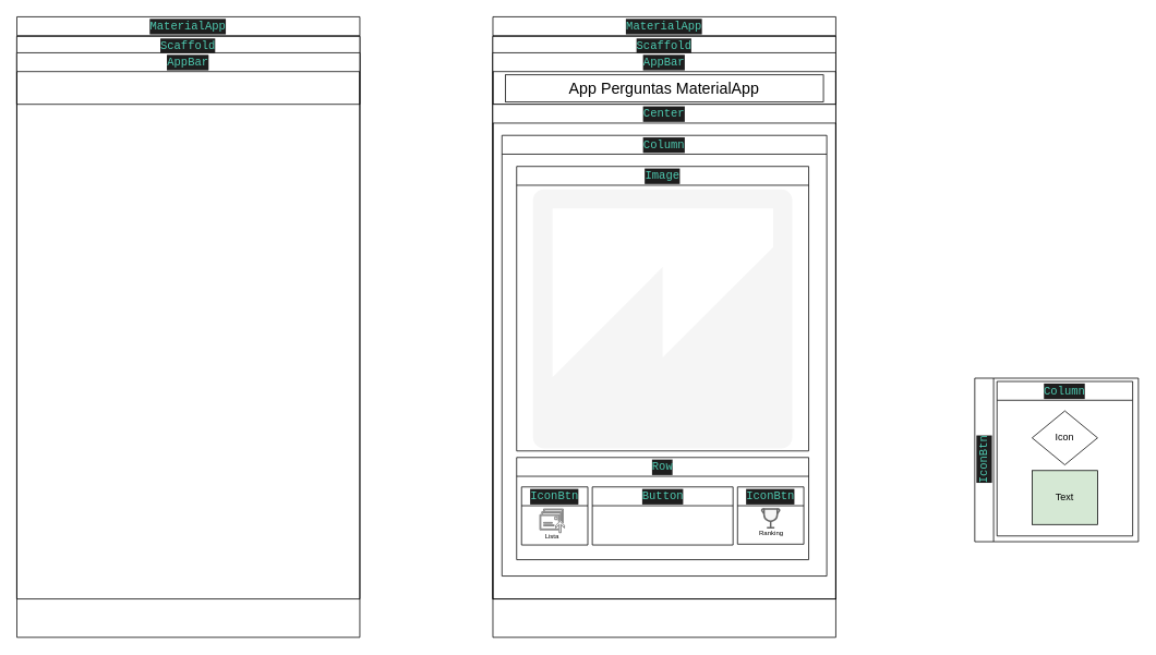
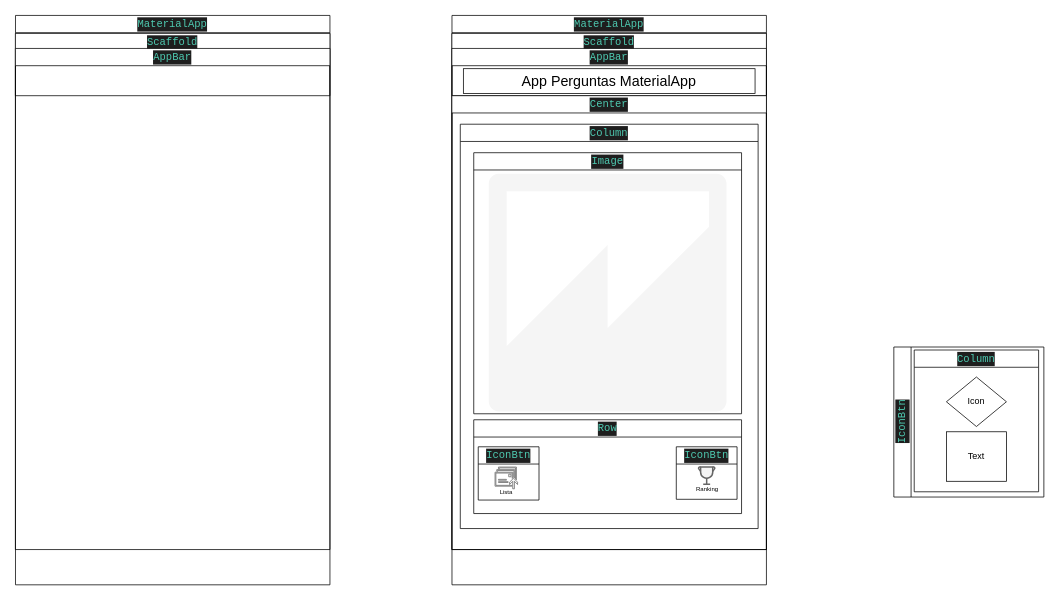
  <mxCell id="0" />
  <mxCell id="1" parent="0" />
  <mxCell id="2" value="&lt;div style=&quot;color: #d4d4d4;background-color: #1e1e1e;font-family: Consolas, 'Courier New', monospace;font-weight: normal;font-size: 14px;line-height: 19px;white-space: pre;&quot;&gt;&lt;span style=&quot;color: #4ec9b0;&quot;&gt;MaterialApp&lt;/span&gt;&lt;/div&gt;" style="swimlane;whiteSpace=wrap;html=1;" vertex="1" parent="1"><mxGeometry x="20.16" y="20" width="419.16" height="759" as="geometry" /></mxCell>
  <mxCell id="3" value="&lt;div style=&quot;color: #d4d4d4;background-color: #1e1e1e;font-family: Consolas, 'Courier New', monospace;font-weight: normal;font-size: 14px;line-height: 19px;white-space: pre;&quot;&gt;&lt;span style=&quot;color: #4ec9b0;&quot;&gt;Scaffold&lt;/span&gt;&lt;/div&gt;" style="swimlane;whiteSpace=wrap;html=1;" vertex="1" parent="2"><mxGeometry x="-0.16" y="24" width="419.32" height="688" as="geometry" /></mxCell>
  <mxCell id="4" value="&lt;div style=&quot;color: rgb(212, 212, 212); background-color: rgb(30, 30, 30); font-family: Consolas, &amp;quot;Courier New&amp;quot;, monospace; font-weight: normal; font-size: 14px; line-height: 19px; white-space: pre;&quot;&gt;&lt;div style=&quot;line-height: 19px;&quot;&gt;&lt;span style=&quot;color: #4ec9b0;&quot;&gt;AppBar&lt;/span&gt;&lt;/div&gt;&lt;/div&gt;" style="swimlane;whiteSpace=wrap;html=1;" vertex="1" parent="3"><mxGeometry y="20" width="419.32" height="63" as="geometry" /></mxCell>
  <mxCell id="5" value="&lt;div style=&quot;color: #d4d4d4;background-color: #1e1e1e;font-family: Consolas, 'Courier New', monospace;font-weight: normal;font-size: 14px;line-height: 19px;white-space: pre;&quot;&gt;&lt;span style=&quot;color: #4ec9b0;&quot;&gt;MaterialApp&lt;/span&gt;&lt;/div&gt;" style="swimlane;whiteSpace=wrap;html=1;" vertex="1" parent="1"><mxGeometry x="602" y="20" width="419.16" height="759" as="geometry" /></mxCell>
  <mxCell id="6" value="&lt;div style=&quot;color: #d4d4d4;background-color: #1e1e1e;font-family: Consolas, 'Courier New', monospace;font-weight: normal;font-size: 14px;line-height: 19px;white-space: pre;&quot;&gt;&lt;span style=&quot;color: #4ec9b0;&quot;&gt;Scaffold&lt;/span&gt;&lt;/div&gt;" style="swimlane;whiteSpace=wrap;html=1;" vertex="1" parent="5"><mxGeometry x="-0.16" y="24" width="419.32" height="688" as="geometry" /></mxCell>
  <mxCell id="7" value="&lt;div style=&quot;color: rgb(212, 212, 212); background-color: rgb(30, 30, 30); font-family: Consolas, &amp;quot;Courier New&amp;quot;, monospace; font-weight: normal; font-size: 14px; line-height: 19px; white-space: pre;&quot;&gt;&lt;div style=&quot;line-height: 19px;&quot;&gt;&lt;span style=&quot;color: #4ec9b0;&quot;&gt;AppBar&lt;/span&gt;&lt;/div&gt;&lt;/div&gt;" style="swimlane;whiteSpace=wrap;html=1;" vertex="1" parent="6"><mxGeometry y="20" width="419.32" height="63" as="geometry" /></mxCell>
  <mxCell id="8" value="App Perguntas MaterialApp" style="rounded=0;whiteSpace=wrap;html=1;fontSize=19;" vertex="1" parent="7"><mxGeometry x="15.32" y="27" width="388.84" height="33" as="geometry" /></mxCell>
  <mxCell id="9" value="&lt;div style=&quot;color: rgb(212, 212, 212); background-color: rgb(30, 30, 30); font-family: Consolas, &amp;quot;Courier New&amp;quot;, monospace; font-weight: normal; font-size: 14px; line-height: 19px; white-space: pre;&quot;&gt;&lt;div style=&quot;line-height: 19px;&quot;&gt;&lt;span style=&quot;color: rgb(78, 201, 176);&quot;&gt;Center&lt;/span&gt;&lt;/div&gt;&lt;/div&gt;" style="swimlane;whiteSpace=wrap;html=1;startSize=23;" vertex="1" parent="6"><mxGeometry y="83" width="419.32" height="605" as="geometry" /></mxCell>
  <mxCell id="10" value="&lt;div style=&quot;color: rgb(212, 212, 212); background-color: rgb(30, 30, 30); font-family: Consolas, &amp;quot;Courier New&amp;quot;, monospace; font-weight: normal; font-size: 14px; line-height: 19px; white-space: pre;&quot;&gt;&lt;div style=&quot;line-height: 19px;&quot;&gt;&lt;span style=&quot;color: rgb(78, 201, 176);&quot;&gt;Column&lt;/span&gt;&lt;/div&gt;&lt;/div&gt;" style="swimlane;whiteSpace=wrap;html=1;startSize=23;" vertex="1" parent="9"><mxGeometry x="11.24" y="38" width="397" height="539" as="geometry" /></mxCell>
  <mxCell id="11" value="&lt;div style=&quot;color: rgb(212, 212, 212); background-color: rgb(30, 30, 30); font-family: Consolas, &amp;quot;Courier New&amp;quot;, monospace; font-weight: normal; font-size: 14px; line-height: 19px; white-space: pre;&quot;&gt;&lt;div style=&quot;line-height: 19px;&quot;&gt;&lt;span style=&quot;color: rgb(78, 201, 176);&quot;&gt;Image&lt;/span&gt;&lt;/div&gt;&lt;/div&gt;" style="swimlane;whiteSpace=wrap;html=1;startSize=23;" vertex="1" parent="10"><mxGeometry x="17.92" y="38" width="357" height="348" as="geometry" /></mxCell>
  <mxCell id="12" value="" style="outlineConnect=0;dashed=0;verticalLabelPosition=bottom;verticalAlign=top;align=center;html=1;shape=mxgraph.aws3.quicksight;strokeColor=#666666;fillColor=#f5f5f5;fontColor=#333333;" vertex="1" parent="11"><mxGeometry x="20" y="28" width="317" height="317" as="geometry" /></mxCell>
  <mxCell id="13" value="&lt;div style=&quot;color: rgb(212, 212, 212); background-color: rgb(30, 30, 30); font-family: Consolas, &amp;quot;Courier New&amp;quot;, monospace; font-weight: normal; font-size: 14px; line-height: 19px; white-space: pre;&quot;&gt;&lt;div style=&quot;line-height: 19px;&quot;&gt;&lt;span style=&quot;color: rgb(78, 201, 176);&quot;&gt;Row&lt;/span&gt;&lt;/div&gt;&lt;/div&gt;" style="swimlane;whiteSpace=wrap;html=1;startSize=23;" vertex="1" parent="10"><mxGeometry x="17.92" y="394" width="357" height="125" as="geometry" /></mxCell>
- <mxCell id="14" value="&lt;div style=&quot;color: rgb(212, 212, 212); background-color: rgb(30, 30, 30); font-family: Consolas, &amp;quot;Courier New&amp;quot;, monospace; font-weight: normal; font-size: 14px; line-height: 19px; white-space: pre;&quot;&gt;&lt;div style=&quot;line-height: 19px;&quot;&gt;&lt;span style=&quot;color: rgb(78, 201, 176);&quot;&gt;Button&lt;/span&gt;&lt;/div&gt;&lt;/div&gt;" style="swimlane;whiteSpace=wrap;html=1;startSize=23;" vertex="1" parent="13"><mxGeometry x="92.5" y="36" width="172" height="71" as="geometry" /></mxCell>
  <mxCell id="15" value="&lt;div style=&quot;color: rgb(212, 212, 212); background-color: rgb(30, 30, 30); font-family: Consolas, &amp;quot;Courier New&amp;quot;, monospace; font-weight: normal; font-size: 14px; line-height: 19px; white-space: pre;&quot;&gt;&lt;div style=&quot;line-height: 19px;&quot;&gt;&lt;span style=&quot;color: rgb(78, 201, 176);&quot;&gt;IconBtn&lt;/span&gt;&lt;/div&gt;&lt;/div&gt;" style="swimlane;whiteSpace=wrap;html=1;startSize=23;" vertex="1" parent="13"><mxGeometry x="270" y="36" width="81" height="70" as="geometry" /></mxCell>
  <mxCell id="16" value="" style="html=1;verticalLabelPosition=bottom;align=center;labelBackgroundColor=#ffffff;verticalAlign=top;strokeWidth=2;strokeColor=#666666;shadow=0;dashed=0;shape=mxgraph.ios7.icons.trophy;fillColor=#f5f5f5;fontColor=#333333;" vertex="1" parent="15"><mxGeometry x="29.58" y="27" width="21.85" height="23" as="geometry" /></mxCell>
  <mxCell id="17" value="Ranking" style="text;html=1;align=center;verticalAlign=middle;resizable=0;points=[];autosize=1;strokeColor=none;fillColor=none;fontSize=8;" vertex="1" parent="15"><mxGeometry x="17.01" y="46" width="47" height="22" as="geometry" /></mxCell>
  <mxCell id="18" value="&lt;div style=&quot;color: rgb(212, 212, 212); background-color: rgb(30, 30, 30); font-family: Consolas, &amp;quot;Courier New&amp;quot;, monospace; font-weight: normal; font-size: 14px; line-height: 19px; white-space: pre;&quot;&gt;&lt;div style=&quot;line-height: 19px;&quot;&gt;&lt;span style=&quot;color: rgb(78, 201, 176);&quot;&gt;IconBtn&lt;/span&gt;&lt;/div&gt;&lt;/div&gt;" style="swimlane;whiteSpace=wrap;html=1;startSize=23;" vertex="1" parent="13"><mxGeometry x="6" y="36" width="81" height="71" as="geometry" /></mxCell>
  <mxCell id="19" value="" style="sketch=0;pointerEvents=1;shadow=0;dashed=0;html=1;strokeColor=#666666;fillColor=#f5f5f5;labelPosition=center;verticalLabelPosition=bottom;verticalAlign=top;outlineConnect=0;align=center;shape=mxgraph.office.communications.messages_queued;fontColor=#333333;" vertex="1" parent="18"><mxGeometry x="22.39" y="27" width="30.02" height="29" as="geometry" /></mxCell>
  <mxCell id="20" value="Lista" style="text;html=1;align=center;verticalAlign=middle;resizable=0;points=[];autosize=1;strokeColor=none;fillColor=none;fontSize=8;" vertex="1" parent="18"><mxGeometry x="19.9" y="49" width="35" height="22" as="geometry" /></mxCell>
  <mxCell id="21" value="&lt;div style=&quot;background-color: rgb(30, 30, 30); font-family: Consolas, &amp;quot;Courier New&amp;quot;, monospace; font-weight: normal; font-size: 14px; line-height: 19px; white-space: pre;&quot;&gt;&lt;font color=&quot;#4ec9b0&quot;&gt;IconBtn&lt;/font&gt;&lt;/div&gt;" style="swimlane;horizontal=0;whiteSpace=wrap;html=1;" vertex="1" parent="1"><mxGeometry x="1191" y="462" width="200" height="200" as="geometry" /></mxCell>
  <mxCell id="22" value="&lt;div style=&quot;color: rgb(212, 212, 212); background-color: rgb(30, 30, 30); font-family: Consolas, &amp;quot;Courier New&amp;quot;, monospace; font-weight: normal; font-size: 14px; line-height: 19px; white-space: pre;&quot;&gt;&lt;div style=&quot;line-height: 19px;&quot;&gt;&lt;span style=&quot;color: rgb(78, 201, 176);&quot;&gt;Column&lt;/span&gt;&lt;/div&gt;&lt;/div&gt;" style="swimlane;whiteSpace=wrap;html=1;startSize=23;" vertex="1" parent="21"><mxGeometry x="27.16" y="4" width="165.84" height="189" as="geometry" /></mxCell>
  <mxCell id="23" value="Icon" style="rhombus;whiteSpace=wrap;html=1;" vertex="1" parent="22"><mxGeometry x="42.92" y="36" width="80" height="66" as="geometry" /></mxCell>
- <mxCell id="24" value="Text" style="rounded=0;whiteSpace=wrap;html=1;fillColor=#d5e8d4;" vertex="1" parent="22"><mxGeometry x="42.92" y="109" width="80" height="66" as="geometry" /></mxCell>
+ <mxCell id="24" value="Text" style="rounded=0;whiteSpace=wrap;html=1;" vertex="1" parent="22"><mxGeometry x="42.92" y="109" width="80" height="66" as="geometry" /></mxCell>
